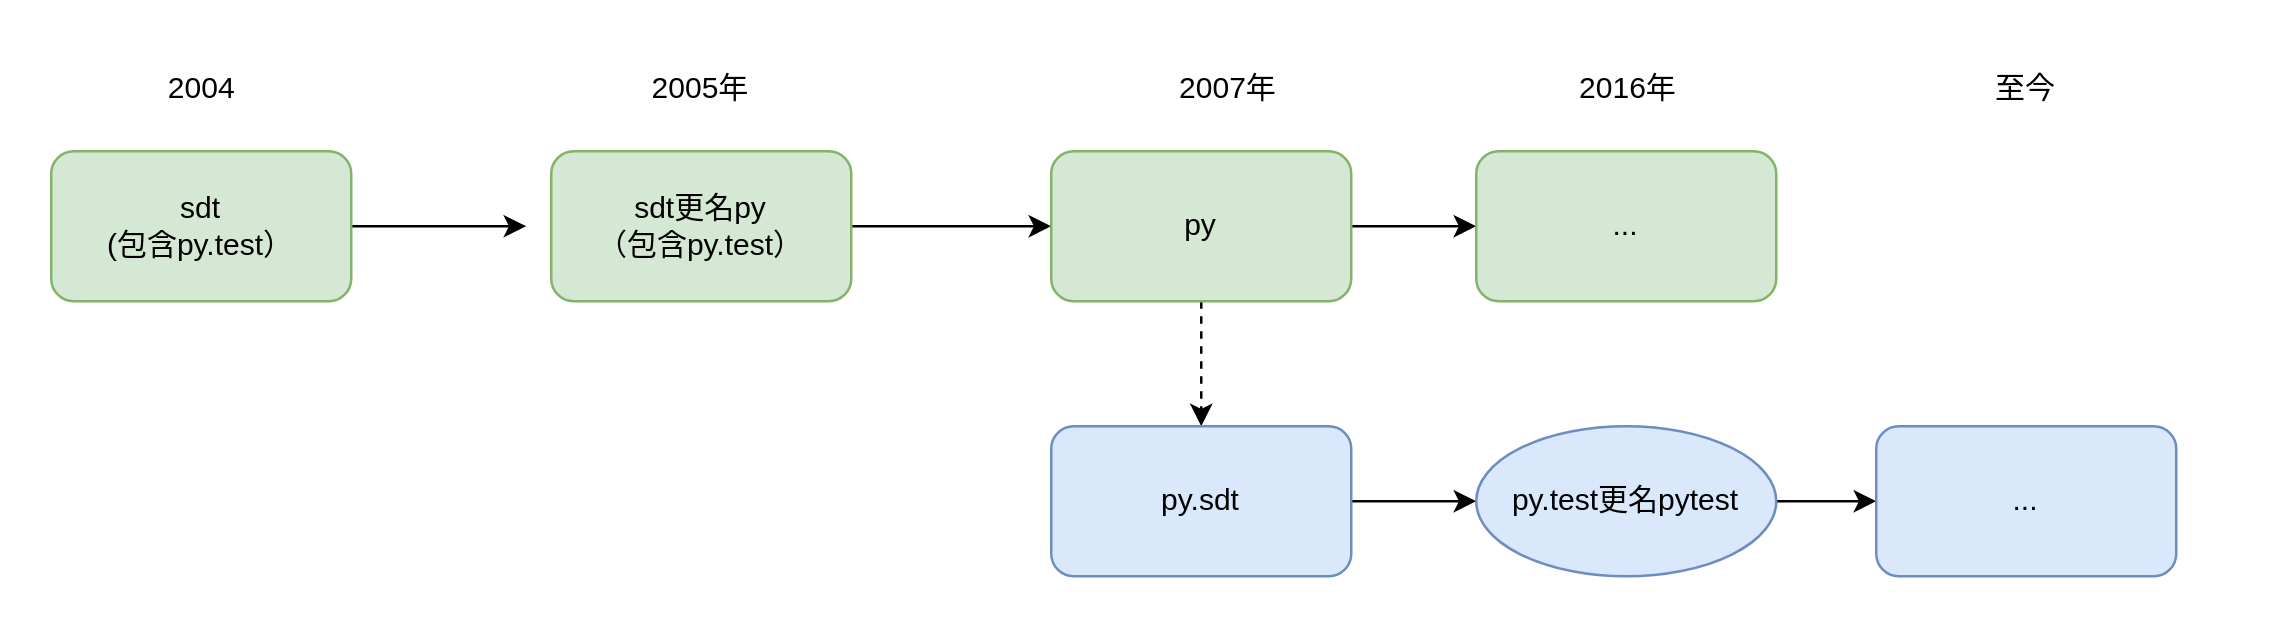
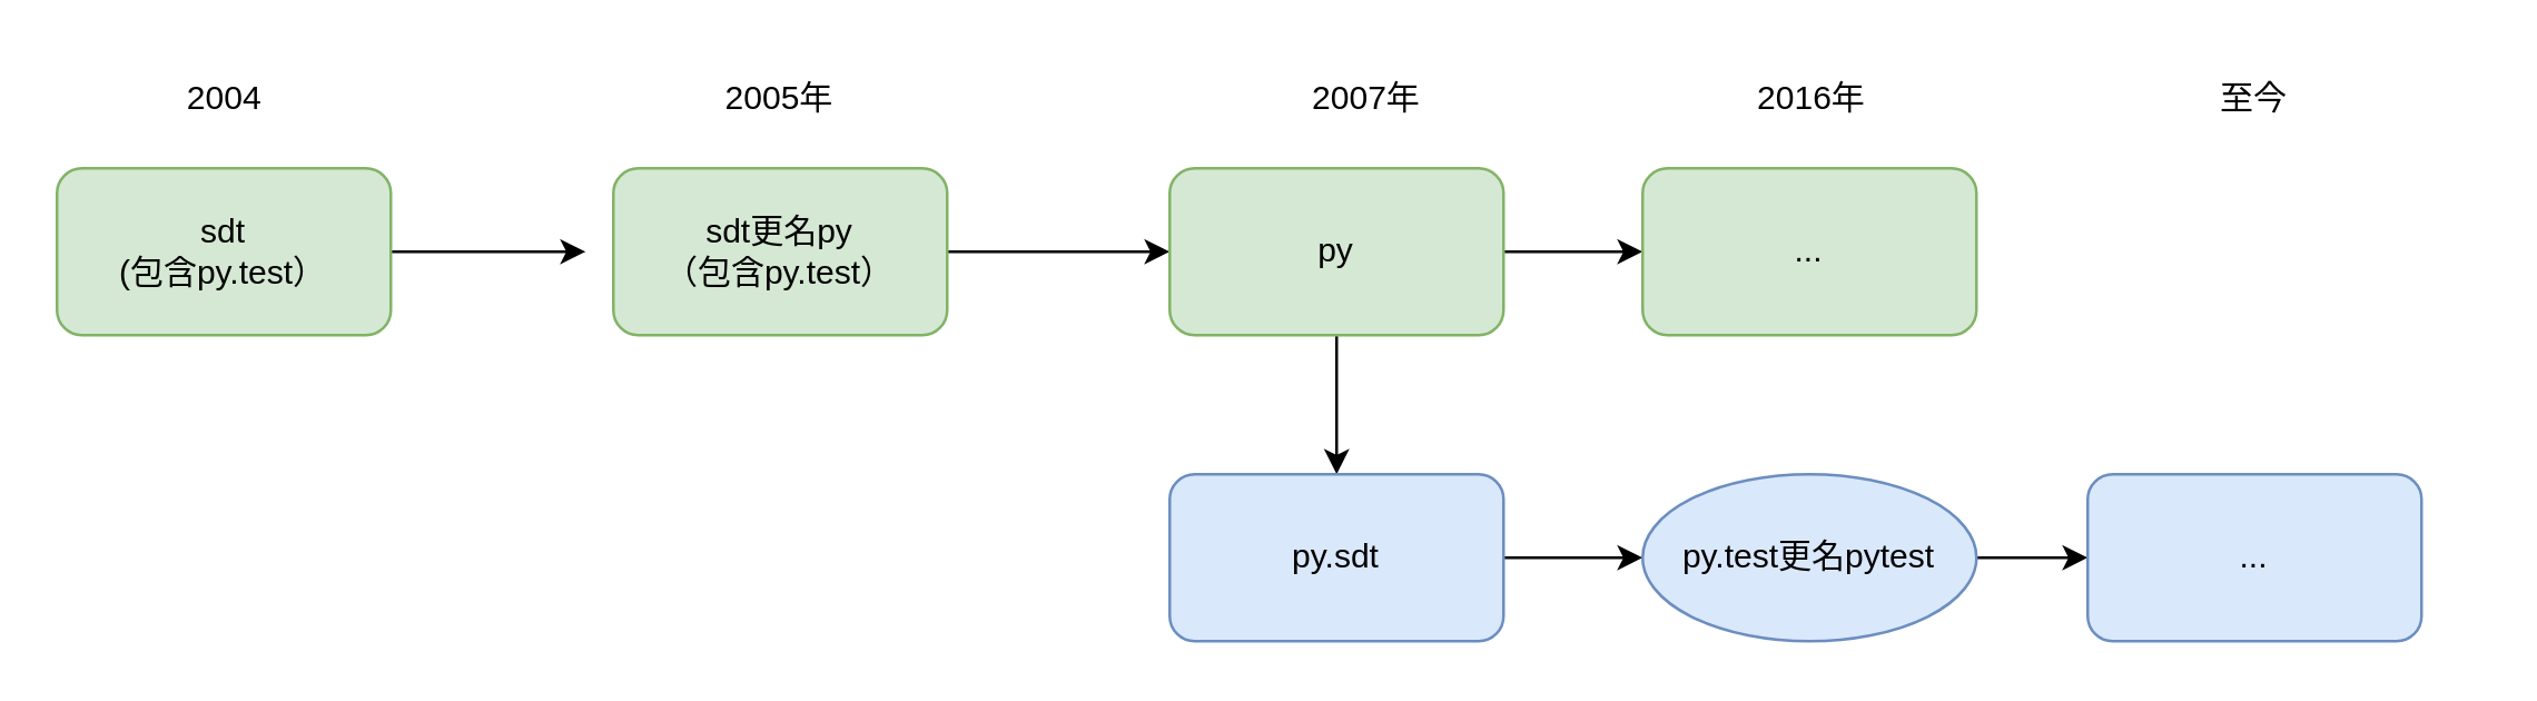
  <mxCell id="0" />
  <mxCell id="1" parent="0" />
  <mxCell id="2" style="edgeStyle=none;html=1;" parent="1" source="3" edge="1"><mxGeometry relative="1" as="geometry"><mxPoint x="210" y="90" as="targetPoint" /></mxGeometry></mxCell>
  <mxCell id="3" value="sdt&lt;br&gt;(包含py.test）" style="rounded=1;whiteSpace=wrap;html=1;fillColor=#d5e8d4;strokeColor=#82b366;" parent="1" vertex="1"><mxGeometry x="20" y="60" width="120" height="60" as="geometry" /></mxCell>
  <mxCell id="4" style="edgeStyle=none;html=1;entryX=0;entryY=0.5;entryDx=0;entryDy=0;" parent="1" source="5" target="8" edge="1"><mxGeometry relative="1" as="geometry" /></mxCell>
  <mxCell id="5" value="sdt更名py&lt;br&gt;（包含py.test）" style="rounded=1;whiteSpace=wrap;html=1;fillColor=#d5e8d4;strokeColor=#82b366;" parent="1" vertex="1"><mxGeometry x="220" y="60" width="120" height="60" as="geometry" /></mxCell>
  <mxCell id="6" style="edgeStyle=none;html=1;" parent="1" source="8" edge="1"><mxGeometry relative="1" as="geometry"><mxPoint x="590" y="90" as="targetPoint" /></mxGeometry></mxCell>
- <mxCell id="7" style="edgeStyle=none;html=1;entryX=0.5;entryY=0;entryDx=0;entryDy=0;dashed=1;" edge="1" parent="1" source="8" target="13"><mxGeometry relative="1" as="geometry" /></mxCell>
+ <mxCell id="7" style="edgeStyle=none;html=1;entryX=0.5;entryY=0;entryDx=0;entryDy=0;" edge="1" parent="1" source="8" target="13"><mxGeometry relative="1" as="geometry" /></mxCell>
  <mxCell id="8" value="py" style="rounded=1;whiteSpace=wrap;html=1;fillColor=#d5e8d4;strokeColor=#82b366;" parent="1" vertex="1"><mxGeometry x="420" y="60" width="120" height="60" as="geometry" /></mxCell>
  <mxCell id="9" value="2004" style="text;html=1;strokeColor=none;fillColor=none;align=center;verticalAlign=middle;whiteSpace=wrap;rounded=0;" parent="1" vertex="1"><mxGeometry x="30.5" y="20" width="99" height="30" as="geometry" /></mxCell>
  <mxCell id="10" value="2005年" style="text;html=1;strokeColor=none;fillColor=none;align=center;verticalAlign=middle;whiteSpace=wrap;rounded=0;" parent="1" vertex="1"><mxGeometry x="200" y="20" width="160" height="30" as="geometry" /></mxCell>
  <mxCell id="11" value="2007年" style="text;html=1;strokeColor=none;fillColor=none;align=center;verticalAlign=middle;whiteSpace=wrap;rounded=0;" parent="1" vertex="1"><mxGeometry x="411" y="20" width="160" height="30" as="geometry" /></mxCell>
  <mxCell id="12" style="edgeStyle=none;html=1;entryX=0;entryY=0.5;entryDx=0;entryDy=0;" edge="1" parent="1" source="13" target="15"><mxGeometry relative="1" as="geometry" /></mxCell>
  <mxCell id="13" value="py.sdt" style="rounded=1;whiteSpace=wrap;html=1;fillColor=#dae8fc;strokeColor=#6c8ebf;" vertex="1" parent="1"><mxGeometry x="420" y="170" width="120" height="60" as="geometry" /></mxCell>
  <mxCell id="14" style="edgeStyle=none;html=1;entryX=0;entryY=0.5;entryDx=0;entryDy=0;" edge="1" parent="1" source="15" target="18"><mxGeometry relative="1" as="geometry" /></mxCell>
  <mxCell id="15" value="py.test更名pytest" style="ellipse;whiteSpace=wrap;html=1;fillColor=#dae8fc;strokeColor=#6c8ebf;" vertex="1" parent="1"><mxGeometry x="590" y="170" width="120" height="60" as="geometry" /></mxCell>
  <mxCell id="16" value="..." style="rounded=1;whiteSpace=wrap;html=1;fillColor=#d5e8d4;strokeColor=#82b366;" vertex="1" parent="1"><mxGeometry x="590" y="60" width="120" height="60" as="geometry" /></mxCell>
  <mxCell id="17" value="2016年" style="text;html=1;strokeColor=none;fillColor=none;align=center;verticalAlign=middle;whiteSpace=wrap;rounded=0;" vertex="1" parent="1"><mxGeometry x="571" y="20" width="160" height="30" as="geometry" /></mxCell>
  <mxCell id="18" value="..." style="rounded=1;whiteSpace=wrap;html=1;fillColor=#dae8fc;strokeColor=#6c8ebf;" vertex="1" parent="1"><mxGeometry x="750" y="170" width="120" height="60" as="geometry" /></mxCell>
  <mxCell id="19" value="至今" style="text;html=1;strokeColor=none;fillColor=none;align=center;verticalAlign=middle;whiteSpace=wrap;rounded=0;" vertex="1" parent="1"><mxGeometry x="730" y="20" width="160" height="30" as="geometry" /></mxCell>
